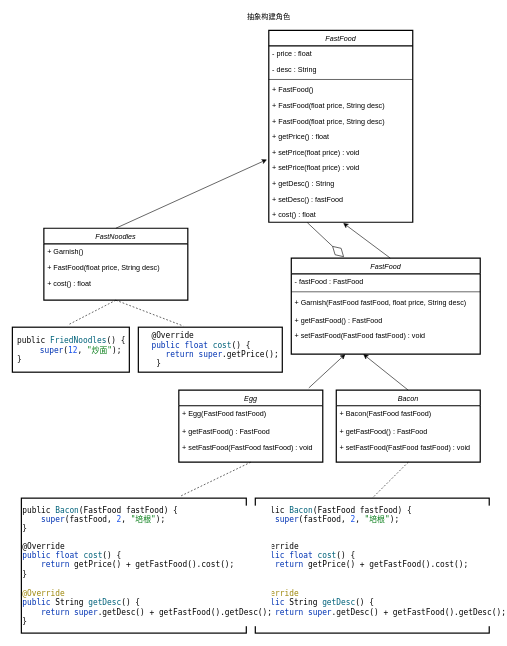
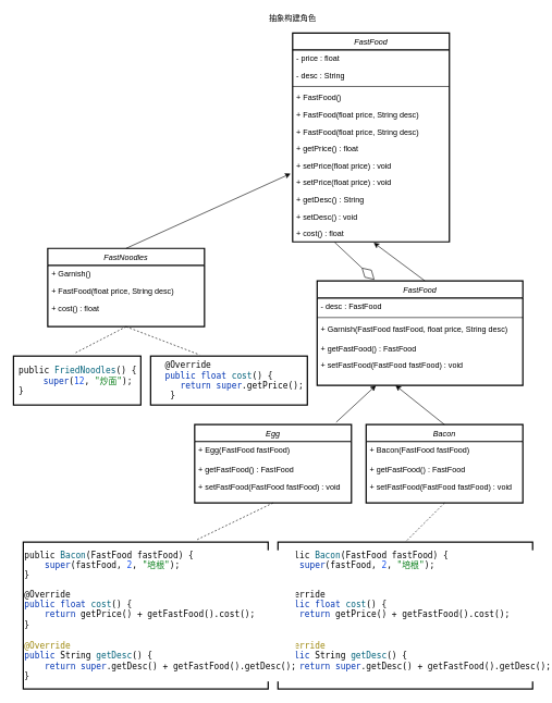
  <mxCell id="0" />
  <mxCell id="1" parent="0" />
  <mxCell id="2" value="FastFood" style="swimlane;fontStyle=2;align=center;verticalAlign=top;childLayout=stackLayout;horizontal=1;startSize=26;horizontalStack=0;resizeParent=1;resizeLast=0;collapsible=1;marginBottom=0;rounded=0;shadow=0;strokeWidth=2;" parent="1" vertex="1"><mxGeometry x="447.5" y="50" width="240" height="320" as="geometry"><mxRectangle x="230" y="140" width="160" height="26" as="alternateBounds" /></mxGeometry></mxCell>
  <mxCell id="3" value="- price : float" style="text;align=left;verticalAlign=top;spacingLeft=4;spacingRight=4;overflow=hidden;rotatable=0;points=[[0,0.5],[1,0.5]];portConstraint=eastwest;" parent="2" vertex="1"><mxGeometry y="26" width="240" height="26" as="geometry" /></mxCell>
  <mxCell id="4" value="- desc : String" style="text;align=left;verticalAlign=top;spacingLeft=4;spacingRight=4;overflow=hidden;rotatable=0;points=[[0,0.5],[1,0.5]];portConstraint=eastwest;rounded=0;shadow=0;html=0;" parent="2" vertex="1"><mxGeometry y="52" width="240" height="26" as="geometry" /></mxCell>
  <mxCell id="5" value="" style="line;html=1;strokeWidth=1;align=left;verticalAlign=middle;spacingTop=-1;spacingLeft=3;spacingRight=3;rotatable=0;labelPosition=right;points=[];portConstraint=eastwest;" parent="2" vertex="1"><mxGeometry y="78" width="240" height="8" as="geometry" /></mxCell>
  <mxCell id="6" value="+ FastFood() &#10; " style="text;align=left;verticalAlign=top;spacingLeft=4;spacingRight=4;overflow=hidden;rotatable=0;points=[[0,0.5],[1,0.5]];portConstraint=eastwest;" parent="2" vertex="1"><mxGeometry y="86" width="240" height="26" as="geometry" /></mxCell>
  <mxCell id="7" value="+ FastFood(float price, String desc)&#10;" style="text;align=left;verticalAlign=top;spacingLeft=4;spacingRight=4;overflow=hidden;rotatable=0;points=[[0,0.5],[1,0.5]];portConstraint=eastwest;" vertex="1" parent="2"><mxGeometry y="112" width="240" height="26" as="geometry" /></mxCell>
  <mxCell id="8" value="+ FastFood(float price, String desc)&#10;" style="text;align=left;verticalAlign=top;spacingLeft=4;spacingRight=4;overflow=hidden;rotatable=0;points=[[0,0.5],[1,0.5]];portConstraint=eastwest;" vertex="1" parent="2"><mxGeometry y="138" width="240" height="26" as="geometry" /></mxCell>
  <mxCell id="9" value="+ getPrice() : float" style="text;align=left;verticalAlign=top;spacingLeft=4;spacingRight=4;overflow=hidden;rotatable=0;points=[[0,0.5],[1,0.5]];portConstraint=eastwest;" vertex="1" parent="2"><mxGeometry y="164" width="240" height="26" as="geometry" /></mxCell>
  <mxCell id="10" value="+ setPrice(float price) : void" style="text;align=left;verticalAlign=top;spacingLeft=4;spacingRight=4;overflow=hidden;rotatable=0;points=[[0,0.5],[1,0.5]];portConstraint=eastwest;" vertex="1" parent="2"><mxGeometry y="190" width="240" height="26" as="geometry" /></mxCell>
  <mxCell id="11" value="+ setPrice(float price) : void" style="text;align=left;verticalAlign=top;spacingLeft=4;spacingRight=4;overflow=hidden;rotatable=0;points=[[0,0.5],[1,0.5]];portConstraint=eastwest;" vertex="1" parent="2"><mxGeometry y="216" width="240" height="26" as="geometry" /></mxCell>
  <mxCell id="12" value="+ getDesc() : String" style="text;align=left;verticalAlign=top;spacingLeft=4;spacingRight=4;overflow=hidden;rotatable=0;points=[[0,0.5],[1,0.5]];portConstraint=eastwest;" vertex="1" parent="2"><mxGeometry y="242" width="240" height="26" as="geometry" /></mxCell>
- <mxCell id="13" value="+ setDesc() : fastFood" style="text;align=left;verticalAlign=top;spacingLeft=4;spacingRight=4;overflow=hidden;rotatable=0;points=[[0,0.5],[1,0.5]];portConstraint=eastwest;" vertex="1" parent="2"><mxGeometry y="268" width="240" height="26" as="geometry" /></mxCell>
+ <mxCell id="13" value="+ setDesc() : void" style="text;align=left;verticalAlign=top;spacingLeft=4;spacingRight=4;overflow=hidden;rotatable=0;points=[[0,0.5],[1,0.5]];portConstraint=eastwest;" vertex="1" parent="2"><mxGeometry y="268" width="240" height="26" as="geometry" /></mxCell>
  <mxCell id="14" value="+ cost() : float" style="text;align=left;verticalAlign=top;spacingLeft=4;spacingRight=4;overflow=hidden;rotatable=0;points=[[0,0.5],[1,0.5]];portConstraint=eastwest;" vertex="1" parent="2"><mxGeometry y="294" width="240" height="26" as="geometry" /></mxCell>
  <mxCell id="15" value="抽象构建角色" style="text;html=1;strokeColor=none;fillColor=none;align=center;verticalAlign=middle;whiteSpace=wrap;rounded=0;" vertex="1" parent="1"><mxGeometry x="395" y="20" width="105" height="15" as="geometry" /></mxCell>
  <mxCell id="16" value="FastNoodles" style="swimlane;fontStyle=2;align=center;verticalAlign=top;childLayout=stackLayout;horizontal=1;startSize=26;horizontalStack=0;resizeParent=1;resizeLast=0;collapsible=1;marginBottom=0;rounded=0;shadow=0;strokeWidth=2;" vertex="1" parent="1"><mxGeometry x="72.5" y="380" width="240" height="120" as="geometry"><mxRectangle x="230" y="140" width="160" height="26" as="alternateBounds" /></mxGeometry></mxCell>
  <mxCell id="17" value="+ Garnish() &#10; " style="text;align=left;verticalAlign=top;spacingLeft=4;spacingRight=4;overflow=hidden;rotatable=0;points=[[0,0.5],[1,0.5]];portConstraint=eastwest;" vertex="1" parent="16"><mxGeometry y="26" width="240" height="26" as="geometry" /></mxCell>
  <mxCell id="18" value="+ FastFood(float price, String desc)&#10;" style="text;align=left;verticalAlign=top;spacingLeft=4;spacingRight=4;overflow=hidden;rotatable=0;points=[[0,0.5],[1,0.5]];portConstraint=eastwest;" vertex="1" parent="16"><mxGeometry y="52" width="240" height="26" as="geometry" /></mxCell>
  <mxCell id="19" value="+ cost() : float" style="text;align=left;verticalAlign=top;spacingLeft=4;spacingRight=4;overflow=hidden;rotatable=0;points=[[0,0.5],[1,0.5]];portConstraint=eastwest;" vertex="1" parent="16"><mxGeometry y="78" width="240" height="26" as="geometry" /></mxCell>
  <mxCell id="20" value="" style="endArrow=none;dashed=1;html=1;rounded=0;exitX=0.5;exitY=1;exitDx=0;exitDy=0;entryX=0.474;entryY=-0.049;entryDx=0;entryDy=0;entryPerimeter=0;" edge="1" parent="1" source="16" target="21"><mxGeometry width="50" height="50" relative="1" as="geometry"><mxPoint x="155" y="425" as="sourcePoint" /><mxPoint x="196.538" y="545" as="targetPoint" /></mxGeometry></mxCell>
  <mxCell id="21" value="&lt;pre style=&quot;background-color:#ffffff;color:#080808;font-family:'JetBrains Mono',monospace;font-size:9.8pt;&quot;&gt;public &lt;span style=&quot;color:#00627a;&quot;&gt;FriedNoodles&lt;/span&gt;() {&lt;br&gt;    &lt;span style=&quot;color:#0033b3;&quot;&gt;super&lt;/span&gt;(&lt;span style=&quot;color:#1750eb;&quot;&gt;12&lt;/span&gt;, &lt;span style=&quot;color:#067d17;&quot;&gt;&quot;&lt;/span&gt;&lt;span style=&quot;color:#067d17;font-family:'宋体',monospace;&quot;&gt;炒面&lt;/span&gt;&lt;span style=&quot;color:#067d17;&quot;&gt;&quot;&lt;/span&gt;);&lt;br&gt;&lt;div style=&quot;text-align: left;&quot;&gt;&lt;span style=&quot;font-size: 9.8pt; white-space: nowrap;&quot;&gt;}&lt;/span&gt;&lt;/div&gt;&lt;/pre&gt;" style="html=1;strokeWidth=2;" vertex="1" parent="1"><mxGeometry x="20" y="545" width="195" height="75" as="geometry" /></mxCell>
  <mxCell id="22" value="" style="endArrow=classic;html=1;rounded=0;entryX=-0.013;entryY=-0.019;entryDx=0;entryDy=0;exitX=0.5;exitY=0;exitDx=0;exitDy=0;entryPerimeter=0;" edge="1" parent="1" source="16" target="11"><mxGeometry width="50" height="50" relative="1" as="geometry"><mxPoint x="185" y="355" as="sourcePoint" /><mxPoint x="235" y="305" as="targetPoint" /></mxGeometry></mxCell>
  <mxCell id="23" value="" style="endArrow=none;dashed=1;html=1;rounded=0;exitX=0.5;exitY=1;exitDx=0;exitDy=0;entryX=0.312;entryY=-0.027;entryDx=0;entryDy=0;entryPerimeter=0;" edge="1" parent="1" source="16" target="24"><mxGeometry width="50" height="50" relative="1" as="geometry"><mxPoint x="207.5" y="515" as="sourcePoint" /><mxPoint x="290" y="530" as="targetPoint" /></mxGeometry></mxCell>
  <mxCell id="24" value="&lt;pre style=&quot;background-color: rgb(255, 255, 255); font-family: &amp;quot;JetBrains Mono&amp;quot;, monospace; font-size: 9.8pt;&quot;&gt;&lt;pre style=&quot;font-family: &amp;quot;JetBrains Mono&amp;quot;, monospace; font-size: 9.8pt;&quot;&gt;&lt;div style=&quot;color: rgb(8, 8, 8); text-align: left;&quot;&gt;&lt;span style=&quot;font-size: 9.8pt; white-space: nowrap;&quot;&gt;&amp;nbsp; @Override&lt;/span&gt;&lt;/div&gt;&lt;div style=&quot;text-align: left;&quot;&gt;&lt;span style=&quot;font-size: 9.8pt; text-align: center; white-space: nowrap;&quot;&gt;&lt;font color=&quot;#080808&quot;&gt;&amp;nbsp;&amp;nbsp;&lt;/font&gt;&lt;/span&gt;&lt;span style=&quot;color: rgb(0, 51, 179); font-size: 9.8pt; text-align: center; white-space: nowrap;&quot;&gt;public float &lt;/span&gt;&lt;span style=&quot;color: rgb(0, 98, 122); font-size: 9.8pt; text-align: center; white-space: nowrap;&quot;&gt;cost&lt;/span&gt;&lt;span style=&quot;color: rgb(8, 8, 8); font-size: 9.8pt; text-align: center; white-space: nowrap;&quot;&gt;() {&lt;/span&gt;&lt;/div&gt;&lt;font color=&quot;#080808&quot;&gt;    &lt;/font&gt;&lt;span style=&quot;color: rgb(8, 8, 8); white-space: pre;&quot;&gt; &lt;/span&gt;&lt;span style=&quot;color: rgb(0, 51, 179);&quot;&gt;return super&lt;/span&gt;&lt;font color=&quot;#080808&quot;&gt;.getPrice();&lt;br&gt;&lt;/font&gt;&lt;div style=&quot;color: rgb(8, 8, 8); text-align: left;&quot;&gt;&lt;span style=&quot;font-size: 9.8pt; white-space: nowrap;&quot;&gt;&amp;nbsp; &amp;nbsp;}&lt;/span&gt;&lt;/div&gt;&lt;/pre&gt;&lt;/pre&gt;" style="html=1;strokeWidth=2;" vertex="1" parent="1"><mxGeometry x="230" y="545" width="240" height="75" as="geometry" /></mxCell>
  <mxCell id="25" value="FastFood" style="swimlane;fontStyle=2;align=center;verticalAlign=top;childLayout=stackLayout;horizontal=1;startSize=26;horizontalStack=0;resizeParent=1;resizeLast=0;collapsible=1;marginBottom=0;rounded=0;shadow=0;strokeWidth=2;" vertex="1" parent="1"><mxGeometry x="485" y="430" width="315" height="160" as="geometry"><mxRectangle x="230" y="140" width="160" height="26" as="alternateBounds" /></mxGeometry></mxCell>
- <mxCell id="26" value="- fastFood : FastFood" style="text;align=left;verticalAlign=top;spacingLeft=4;spacingRight=4;overflow=hidden;rotatable=0;points=[[0,0.5],[1,0.5]];portConstraint=eastwest;" vertex="1" parent="25"><mxGeometry y="26" width="315" height="26" as="geometry" /></mxCell>
+ <mxCell id="26" value="- desc : FastFood" style="text;align=left;verticalAlign=top;spacingLeft=4;spacingRight=4;overflow=hidden;rotatable=0;points=[[0,0.5],[1,0.5]];portConstraint=eastwest;" vertex="1" parent="25"><mxGeometry y="26" width="315" height="26" as="geometry" /></mxCell>
  <mxCell id="27" value="" style="line;html=1;strokeWidth=1;align=left;verticalAlign=middle;spacingTop=-1;spacingLeft=3;spacingRight=3;rotatable=0;labelPosition=right;points=[];portConstraint=eastwest;" vertex="1" parent="25"><mxGeometry y="52" width="315" height="8" as="geometry" /></mxCell>
  <mxCell id="28" value="+ Garnish(FastFood fastFood, float price, String desc) &#10; " style="text;align=left;verticalAlign=top;spacingLeft=4;spacingRight=4;overflow=hidden;rotatable=0;points=[[0,0.5],[1,0.5]];portConstraint=eastwest;" vertex="1" parent="25"><mxGeometry y="60" width="315" height="30" as="geometry" /></mxCell>
  <mxCell id="29" value="+ getFastFood() : FastFood" style="text;align=left;verticalAlign=top;spacingLeft=4;spacingRight=4;overflow=hidden;rotatable=0;points=[[0,0.5],[1,0.5]];portConstraint=eastwest;" vertex="1" parent="25"><mxGeometry y="90" width="315" height="26" as="geometry" /></mxCell>
  <mxCell id="30" value="+ setFastFood(FastFood fastFood) : void" style="text;align=left;verticalAlign=top;spacingLeft=4;spacingRight=4;overflow=hidden;rotatable=0;points=[[0,0.5],[1,0.5]];portConstraint=eastwest;" vertex="1" parent="25"><mxGeometry y="116" width="315" height="26" as="geometry" /></mxCell>
  <mxCell id="31" value="" style="endArrow=classic;html=1;rounded=0;entryX=0.517;entryY=1.051;entryDx=0;entryDy=0;exitX=0.524;exitY=-0.001;exitDx=0;exitDy=0;entryPerimeter=0;exitPerimeter=0;" edge="1" parent="1" source="25" target="14"><mxGeometry width="50" height="50" relative="1" as="geometry"><mxPoint x="207.5" y="395" as="sourcePoint" /><mxPoint x="376.88" y="250.506" as="targetPoint" /></mxGeometry></mxCell>
  <mxCell id="32" value="" style="endArrow=diamondThin;endFill=0;endSize=24;html=1;rounded=0;exitX=0.267;exitY=1.019;exitDx=0;exitDy=0;exitPerimeter=0;entryX=0.279;entryY=-0.012;entryDx=0;entryDy=0;entryPerimeter=0;" edge="1" parent="1" source="14" target="25"><mxGeometry width="160" relative="1" as="geometry"><mxPoint x="290" y="530" as="sourcePoint" /><mxPoint x="450" y="530" as="targetPoint" /></mxGeometry></mxCell>
  <mxCell id="33" value="Bacon" style="swimlane;fontStyle=2;align=center;verticalAlign=top;childLayout=stackLayout;horizontal=1;startSize=26;horizontalStack=0;resizeParent=1;resizeLast=0;collapsible=1;marginBottom=0;rounded=0;shadow=0;strokeWidth=2;" vertex="1" parent="1"><mxGeometry x="560" y="650" width="240" height="120" as="geometry"><mxRectangle x="230" y="140" width="160" height="26" as="alternateBounds" /></mxGeometry></mxCell>
  <mxCell id="34" value="+ Bacon(FastFood fastFood)" style="text;align=left;verticalAlign=top;spacingLeft=4;spacingRight=4;overflow=hidden;rotatable=0;points=[[0,0.5],[1,0.5]];portConstraint=eastwest;" vertex="1" parent="33"><mxGeometry y="26" width="240" height="30" as="geometry" /></mxCell>
  <mxCell id="35" value="+ getFastFood() : FastFood" style="text;align=left;verticalAlign=top;spacingLeft=4;spacingRight=4;overflow=hidden;rotatable=0;points=[[0,0.5],[1,0.5]];portConstraint=eastwest;" vertex="1" parent="33"><mxGeometry y="56" width="240" height="26" as="geometry" /></mxCell>
  <mxCell id="36" value="+ setFastFood(FastFood fastFood) : void" style="text;align=left;verticalAlign=top;spacingLeft=4;spacingRight=4;overflow=hidden;rotatable=0;points=[[0,0.5],[1,0.5]];portConstraint=eastwest;" vertex="1" parent="33"><mxGeometry y="82" width="240" height="26" as="geometry" /></mxCell>
  <mxCell id="37" value="" style="endArrow=none;dashed=1;html=1;rounded=0;exitX=0.5;exitY=1;exitDx=0;exitDy=0;entryX=0.5;entryY=0;entryDx=0;entryDy=0;" edge="1" parent="1" source="33" target="38"><mxGeometry width="50" height="50" relative="1" as="geometry"><mxPoint x="215" y="695" as="sourcePoint" /><mxPoint x="134.93" y="736.325" as="targetPoint" /></mxGeometry></mxCell>
  <mxCell id="38" value="&lt;pre style=&quot;background-color:#ffffff;color:#080808;font-family:'JetBrains Mono',monospace;font-size:9.8pt;&quot;&gt;&lt;pre style=&quot;font-family: &amp;quot;JetBrains Mono&amp;quot;, monospace; font-size: 9.8pt;&quot;&gt;public &lt;span style=&quot;color:#00627a;&quot;&gt;Bacon&lt;/span&gt;(&lt;span style=&quot;color:#000000;&quot;&gt;FastFood &lt;/span&gt;fastFood) {&lt;br&gt;    &lt;span style=&quot;color:#0033b3;&quot;&gt;super&lt;/span&gt;(fastFood, &lt;span style=&quot;color:#1750eb;&quot;&gt;2&lt;/span&gt;, &lt;span style=&quot;color:#067d17;&quot;&gt;&quot;&lt;/span&gt;&lt;span style=&quot;color:#067d17;font-family:'宋体',monospace;&quot;&gt;培根&lt;/span&gt;&lt;span style=&quot;color:#067d17;&quot;&gt;&quot;&lt;/span&gt;);&lt;br&gt;}&lt;/pre&gt;&lt;pre style=&quot;font-family: &amp;quot;JetBrains Mono&amp;quot;, monospace; font-size: 9.8pt;&quot;&gt;@Override&lt;br&gt;&lt;span style=&quot;color:#0033b3;&quot;&gt;public float &lt;/span&gt;&lt;span style=&quot;color:#00627a;&quot;&gt;cost&lt;/span&gt;() {&lt;br&gt;    &lt;span style=&quot;color:#0033b3;&quot;&gt;return &lt;/span&gt;getPrice() + getFastFood().cost();&lt;br&gt;}&lt;br&gt;&lt;br&gt;&lt;span style=&quot;color:#9e880d;&quot;&gt;@Override&lt;br&gt;&lt;/span&gt;&lt;span style=&quot;color:#0033b3;&quot;&gt;public &lt;/span&gt;&lt;span style=&quot;color:#000000;&quot;&gt;String &lt;/span&gt;&lt;span style=&quot;color:#00627a;&quot;&gt;getDesc&lt;/span&gt;() {&lt;br&gt;    &lt;span style=&quot;color:#0033b3;&quot;&gt;return super&lt;/span&gt;.getDesc() + getFastFood().getDesc();&lt;br&gt;}&lt;/pre&gt;&lt;/pre&gt;" style="html=1;strokeWidth=2;align=left;" vertex="1" parent="1"><mxGeometry x="425" y="830" width="390" height="225" as="geometry" /></mxCell>
  <mxCell id="39" value="" style="endArrow=classic;html=1;rounded=0;exitX=0.5;exitY=0;exitDx=0;exitDy=0;" edge="1" parent="1" source="33"><mxGeometry width="50" height="50" relative="1" as="geometry"><mxPoint x="675.98" y="738.51" as="sourcePoint" /><mxPoint x="605" y="590" as="targetPoint" /></mxGeometry></mxCell>
  <mxCell id="40" value="Egg" style="swimlane;fontStyle=2;align=center;verticalAlign=top;childLayout=stackLayout;horizontal=1;startSize=26;horizontalStack=0;resizeParent=1;resizeLast=0;collapsible=1;marginBottom=0;rounded=0;shadow=0;strokeWidth=2;" vertex="1" parent="1"><mxGeometry x="297.5" y="650" width="240" height="120" as="geometry"><mxRectangle x="230" y="140" width="160" height="26" as="alternateBounds" /></mxGeometry></mxCell>
  <mxCell id="41" value="+ Egg(FastFood fastFood)" style="text;align=left;verticalAlign=top;spacingLeft=4;spacingRight=4;overflow=hidden;rotatable=0;points=[[0,0.5],[1,0.5]];portConstraint=eastwest;" vertex="1" parent="40"><mxGeometry y="26" width="240" height="30" as="geometry" /></mxCell>
  <mxCell id="42" value="+ getFastFood() : FastFood" style="text;align=left;verticalAlign=top;spacingLeft=4;spacingRight=4;overflow=hidden;rotatable=0;points=[[0,0.5],[1,0.5]];portConstraint=eastwest;" vertex="1" parent="40"><mxGeometry y="56" width="240" height="26" as="geometry" /></mxCell>
  <mxCell id="43" value="+ setFastFood(FastFood fastFood) : void" style="text;align=left;verticalAlign=top;spacingLeft=4;spacingRight=4;overflow=hidden;rotatable=0;points=[[0,0.5],[1,0.5]];portConstraint=eastwest;" vertex="1" parent="40"><mxGeometry y="82" width="240" height="26" as="geometry" /></mxCell>
  <mxCell id="44" value="" style="endArrow=classic;html=1;rounded=0;exitX=0.903;exitY=-0.031;exitDx=0;exitDy=0;exitPerimeter=0;" edge="1" parent="1" source="40"><mxGeometry width="50" height="50" relative="1" as="geometry"><mxPoint x="605" y="710" as="sourcePoint" /><mxPoint x="575" y="590" as="targetPoint" /></mxGeometry></mxCell>
  <mxCell id="45" value="&lt;pre style=&quot;background-color:#ffffff;color:#080808;font-family:'JetBrains Mono',monospace;font-size:9.8pt;&quot;&gt;&lt;pre style=&quot;font-family: &amp;quot;JetBrains Mono&amp;quot;, monospace; font-size: 9.8pt;&quot;&gt;public &lt;span style=&quot;color:#00627a;&quot;&gt;Bacon&lt;/span&gt;(&lt;span style=&quot;color:#000000;&quot;&gt;FastFood &lt;/span&gt;fastFood) {&lt;br&gt;    &lt;span style=&quot;color:#0033b3;&quot;&gt;super&lt;/span&gt;(fastFood, &lt;span style=&quot;color:#1750eb;&quot;&gt;2&lt;/span&gt;, &lt;span style=&quot;color:#067d17;&quot;&gt;&quot;&lt;/span&gt;&lt;span style=&quot;color:#067d17;font-family:'宋体',monospace;&quot;&gt;培根&lt;/span&gt;&lt;span style=&quot;color:#067d17;&quot;&gt;&quot;&lt;/span&gt;);&lt;br&gt;}&lt;/pre&gt;&lt;pre style=&quot;font-family: &amp;quot;JetBrains Mono&amp;quot;, monospace; font-size: 9.8pt;&quot;&gt;@Override&lt;br&gt;&lt;span style=&quot;color:#0033b3;&quot;&gt;public float &lt;/span&gt;&lt;span style=&quot;color:#00627a;&quot;&gt;cost&lt;/span&gt;() {&lt;br&gt;    &lt;span style=&quot;color:#0033b3;&quot;&gt;return &lt;/span&gt;getPrice() + getFastFood().cost();&lt;br&gt;}&lt;br&gt;&lt;br&gt;&lt;span style=&quot;color:#9e880d;&quot;&gt;@Override&lt;br&gt;&lt;/span&gt;&lt;span style=&quot;color:#0033b3;&quot;&gt;public &lt;/span&gt;&lt;span style=&quot;color:#000000;&quot;&gt;String &lt;/span&gt;&lt;span style=&quot;color:#00627a;&quot;&gt;getDesc&lt;/span&gt;() {&lt;br&gt;    &lt;span style=&quot;color:#0033b3;&quot;&gt;return super&lt;/span&gt;.getDesc() + getFastFood().getDesc();&lt;br&gt;}&lt;/pre&gt;&lt;/pre&gt;" style="html=1;strokeWidth=2;align=left;" vertex="1" parent="1"><mxGeometry x="35" y="830" width="375" height="225" as="geometry" /></mxCell>
  <mxCell id="46" value="" style="endArrow=none;dashed=1;html=1;rounded=0;exitX=0.5;exitY=1;exitDx=0;exitDy=0;entryX=0.704;entryY=-0.012;entryDx=0;entryDy=0;entryPerimeter=0;" edge="1" parent="1" source="40" target="45"><mxGeometry width="50" height="50" relative="1" as="geometry"><mxPoint x="710" y="830" as="sourcePoint" /><mxPoint x="635" y="875" as="targetPoint" /></mxGeometry></mxCell>
